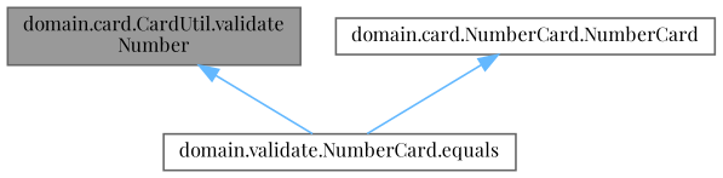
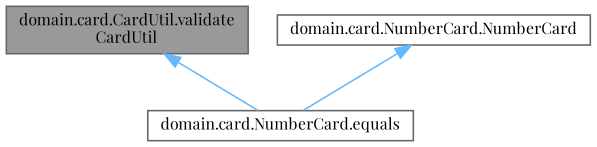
  digraph {
    fontname="Playfair Display"
    rankdir=TB
    node [color=grey40 fillcolor=white fontname="Playfair Display" fontsize=10 shape=box style=filled]
    edge [color=steelblue1 dir=back fontname="Playfair Display" fontsize=10 labelfontname=Helvetica labelfontsize=10 style=solid]
-   n1 [color=gray40 fillcolor=grey60 fontcolor=black height=0.2 label="domain.card.CardUtil.validate\lNumber" width=0.4]
-   n2 [height=0.2 label="domain.validate.NumberCard.equals" width=0.4]
+   n1 [color=gray40 fillcolor=grey60 fontcolor=black height=0.2 label="domain.card.CardUtil.validate\lCardUtil" width=0.4]
+   n2 [height=0.2 label="domain.card.NumberCard.equals" width=0.4]
    n3 [height=0.2 label="domain.card.NumberCard.NumberCard" width=0.4]
    n1 -> n2
    n3 -> n2
  }
